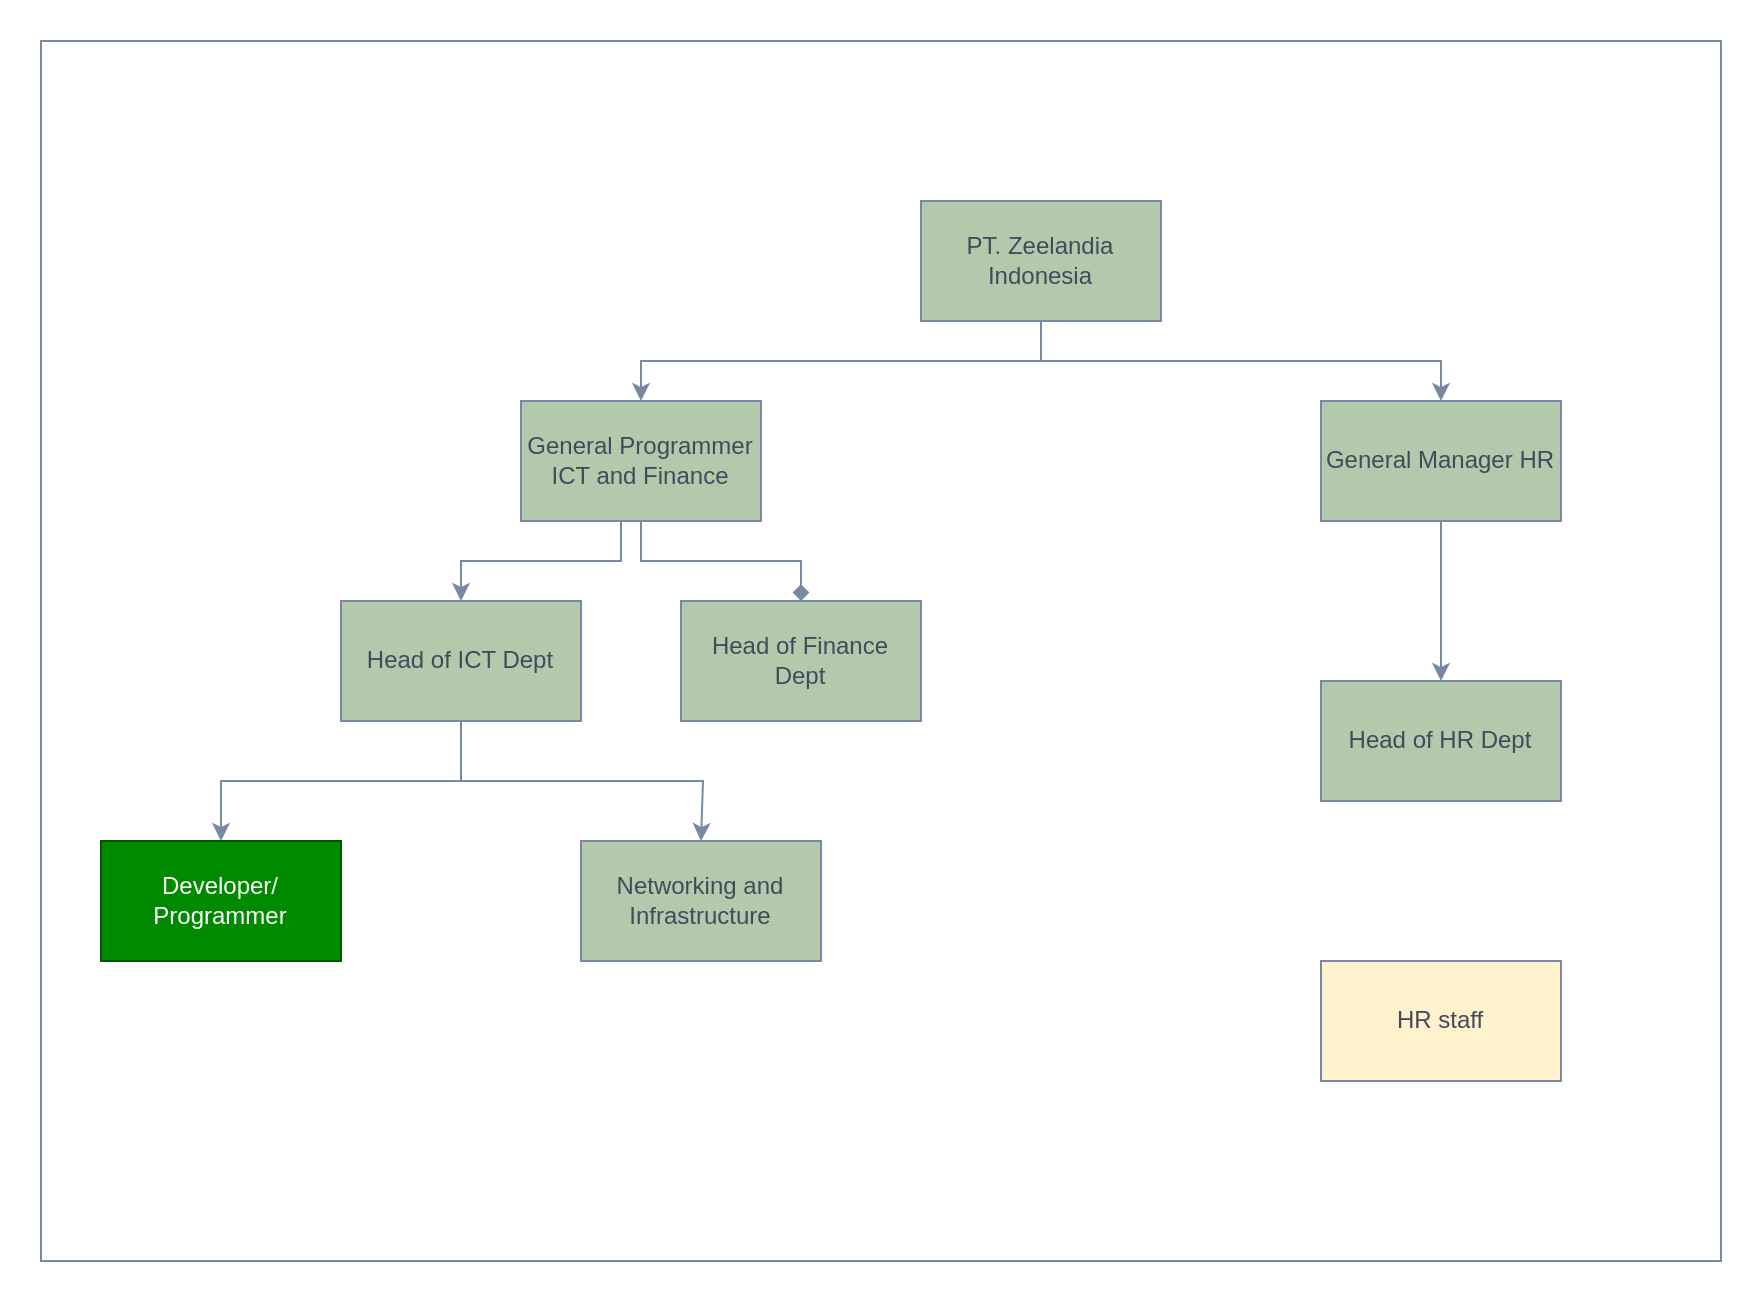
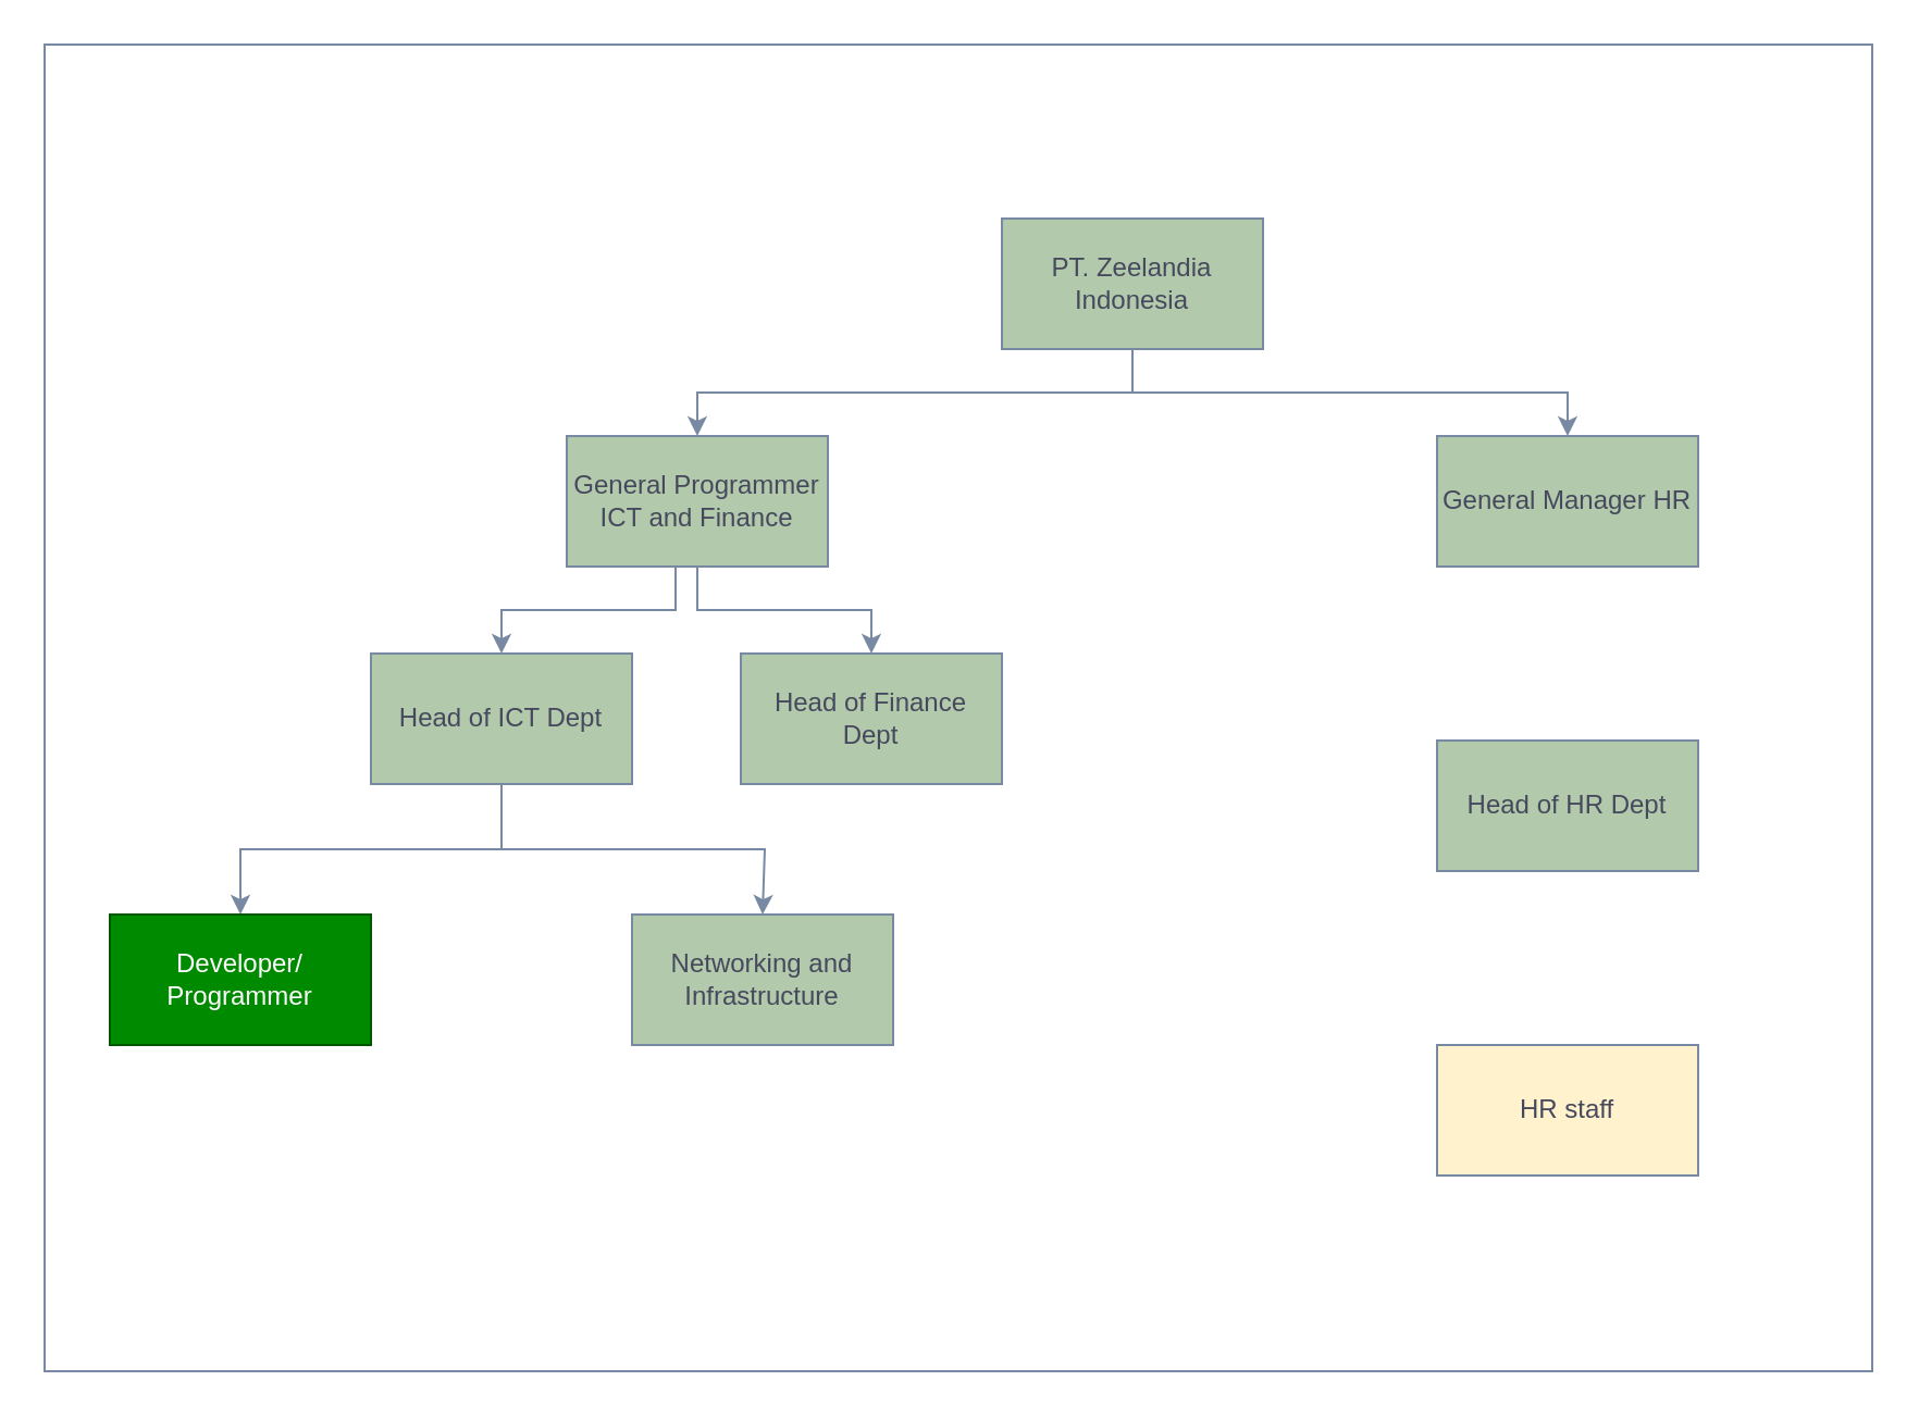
  <mxCell id="0" />
  <mxCell id="1" parent="0" />
  <mxCell id="2" style="edgeStyle=orthogonalEdgeStyle;rounded=0;orthogonalLoop=1;jettySize=auto;html=1;labelBackgroundColor=none;strokeColor=#788AA3;fontColor=default;" parent="1" source="4" target="7" edge="1"><mxGeometry relative="1" as="geometry"><Array as="points"><mxPoint x="520" y="180" /><mxPoint x="320" y="180" /></Array></mxGeometry></mxCell>
  <mxCell id="3" style="edgeStyle=orthogonalEdgeStyle;rounded=0;orthogonalLoop=1;jettySize=auto;html=1;entryX=0.5;entryY=0;entryDx=0;entryDy=0;labelBackgroundColor=none;strokeColor=#788AA3;fontColor=default;" parent="1" source="4" target="15" edge="1"><mxGeometry relative="1" as="geometry"><Array as="points"><mxPoint x="520" y="180" /><mxPoint x="720" y="180" /></Array></mxGeometry></mxCell>
  <mxCell id="4" value="PT. Zeelandia Indonesia" style="rounded=0;whiteSpace=wrap;html=1;labelBackgroundColor=none;fillColor=#B2C9AB;strokeColor=#788AA3;fontColor=#46495D;" parent="1" vertex="1"><mxGeometry x="460" y="100" width="120" height="60" as="geometry" /></mxCell>
  <mxCell id="5" value="" style="edgeStyle=orthogonalEdgeStyle;rounded=0;orthogonalLoop=1;jettySize=auto;html=1;labelBackgroundColor=none;strokeColor=#788AA3;fontColor=default;" parent="1" source="7" target="10" edge="1"><mxGeometry relative="1" as="geometry"><Array as="points"><mxPoint x="310" y="280" /><mxPoint x="230" y="280" /></Array></mxGeometry></mxCell>
- <mxCell id="6" value="" style="edgeStyle=orthogonalEdgeStyle;rounded=0;orthogonalLoop=1;jettySize=auto;html=1;labelBackgroundColor=none;strokeColor=#788AA3;fontColor=default;endArrow=diamond;" parent="1" source="7" target="11" edge="1"><mxGeometry relative="1" as="geometry"><Array as="points"><mxPoint x="320" y="280" /><mxPoint x="400" y="280" /></Array></mxGeometry></mxCell>
+ <mxCell id="6" value="" style="edgeStyle=orthogonalEdgeStyle;rounded=0;orthogonalLoop=1;jettySize=auto;html=1;labelBackgroundColor=none;strokeColor=#788AA3;fontColor=default;" parent="1" source="7" target="11" edge="1"><mxGeometry relative="1" as="geometry"><Array as="points"><mxPoint x="320" y="280" /><mxPoint x="400" y="280" /></Array></mxGeometry></mxCell>
  <mxCell id="7" value="General Programmer ICT and Finance" style="rounded=0;whiteSpace=wrap;html=1;labelBackgroundColor=none;fillColor=#B2C9AB;strokeColor=#788AA3;fontColor=#46495D;" parent="1" vertex="1"><mxGeometry x="260" y="200" width="120" height="60" as="geometry" /></mxCell>
  <mxCell id="8" value="" style="edgeStyle=orthogonalEdgeStyle;rounded=0;orthogonalLoop=1;jettySize=auto;html=1;labelBackgroundColor=none;strokeColor=#788AA3;fontColor=default;" parent="1" source="10" target="12" edge="1"><mxGeometry relative="1" as="geometry" /></mxCell>
  <mxCell id="9" style="edgeStyle=orthogonalEdgeStyle;rounded=0;orthogonalLoop=1;jettySize=auto;html=1;labelBackgroundColor=none;strokeColor=#788AA3;fontColor=default;" parent="1" source="10" edge="1"><mxGeometry relative="1" as="geometry"><mxPoint x="350" y="420" as="targetPoint" /><Array as="points"><mxPoint x="230" y="390" /><mxPoint x="351" y="390" /></Array></mxGeometry></mxCell>
  <mxCell id="10" value="Head of ICT Dept" style="rounded=0;whiteSpace=wrap;html=1;labelBackgroundColor=none;fillColor=#B2C9AB;strokeColor=#788AA3;fontColor=#46495D;" parent="1" vertex="1"><mxGeometry x="170" y="300" width="120" height="60" as="geometry" /></mxCell>
  <mxCell id="11" value="Head of Finance &lt;br&gt;Dept" style="rounded=0;whiteSpace=wrap;html=1;labelBackgroundColor=none;fillColor=#B2C9AB;strokeColor=#788AA3;fontColor=#46495D;" parent="1" vertex="1"><mxGeometry x="340" y="300" width="120" height="60" as="geometry" /></mxCell>
  <mxCell id="12" value="&lt;font color=&quot;#ffffff&quot;&gt;Developer/ Programmer&lt;/font&gt;" style="rounded=0;whiteSpace=wrap;html=1;fillColor=#008a00;labelBackgroundColor=none;strokeColor=#005700;fontColor=#ffffff;" parent="1" vertex="1"><mxGeometry x="50" y="420" width="120" height="60" as="geometry" /></mxCell>
  <mxCell id="13" value="Networking and Infrastructure" style="rounded=0;whiteSpace=wrap;html=1;labelBackgroundColor=none;fillColor=#B2C9AB;strokeColor=#788AA3;fontColor=#46495D;" parent="1" vertex="1"><mxGeometry x="290" y="420" width="120" height="60" as="geometry" /></mxCell>
- <mxCell id="14" value="" style="edgeStyle=orthogonalEdgeStyle;rounded=0;orthogonalLoop=1;jettySize=auto;html=1;labelBackgroundColor=none;strokeColor=#788AA3;fontColor=default;" parent="1" source="15" target="16" edge="1"><mxGeometry relative="1" as="geometry" /></mxCell>
  <mxCell id="15" value="General Manager HR" style="rounded=0;whiteSpace=wrap;html=1;labelBackgroundColor=none;fillColor=#B2C9AB;strokeColor=#788AA3;fontColor=#46495D;" parent="1" vertex="1"><mxGeometry x="660" y="200" width="120" height="60" as="geometry" /></mxCell>
  <mxCell id="16" value="Head of HR Dept" style="rounded=0;whiteSpace=wrap;html=1;labelBackgroundColor=none;fillColor=#B2C9AB;strokeColor=#788AA3;fontColor=#46495D;" parent="1" vertex="1"><mxGeometry x="660" y="340" width="120" height="60" as="geometry" /></mxCell>
  <mxCell id="17" value="HR staff" style="rounded=0;whiteSpace=wrap;html=1;labelBackgroundColor=none;fillColor=#fff2cc;strokeColor=#788AA3;fontColor=#46495D;" parent="1" vertex="1"><mxGeometry x="660" y="480" width="120" height="60" as="geometry" /></mxCell>
  <mxCell id="18" value="" style="rounded=0;whiteSpace=wrap;html=1;strokeColor=#788AA3;fontColor=#46495D;fillColor=none;" vertex="1" parent="1"><mxGeometry x="20" y="20" width="840" height="610" as="geometry" /></mxCell>
